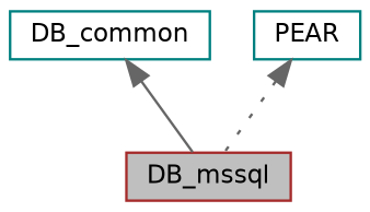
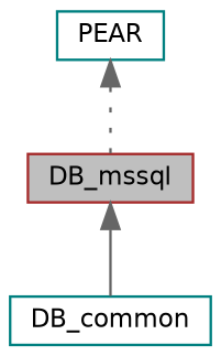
  digraph {
    node [color=teal fillcolor=white fontname=Helvetica fontsize=10 shape=record style=filled]
    edge [color=gray40 dir=back fontname=Helvetica fontsize=10 labelfontname=Helvetica labelfontsize=10]
    n1 [color=brown fillcolor=grey75 fontcolor=black height=0.2 label=DB_mssql width=0.4]
    n2 [height=0.2 label=DB_common width=0.4]
    n3 [height=0.2 label=PEAR width=0.4]
-   n2 -> n1 [style=solid]
+   n1 -> n2 [style=solid]
    n3 -> n1 [style=dotted]
  }
